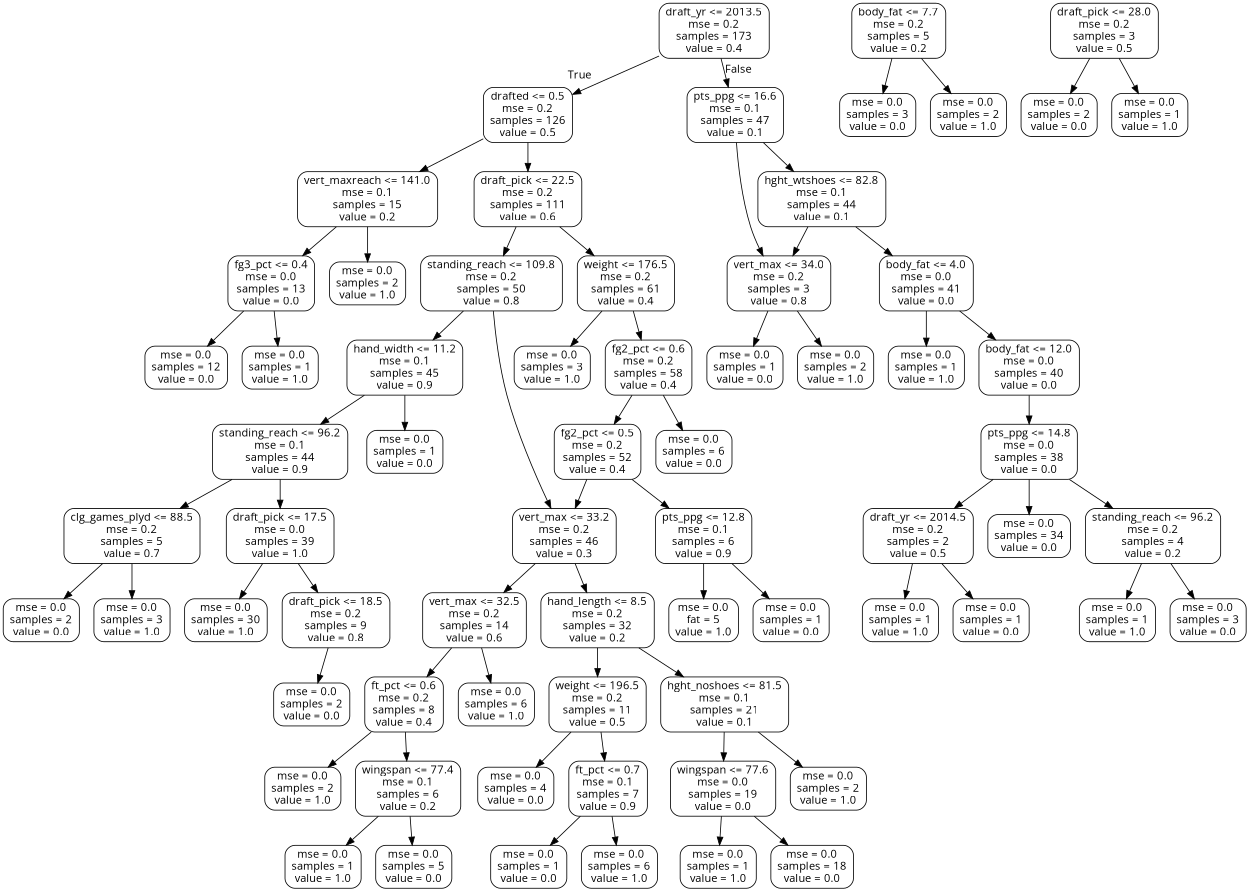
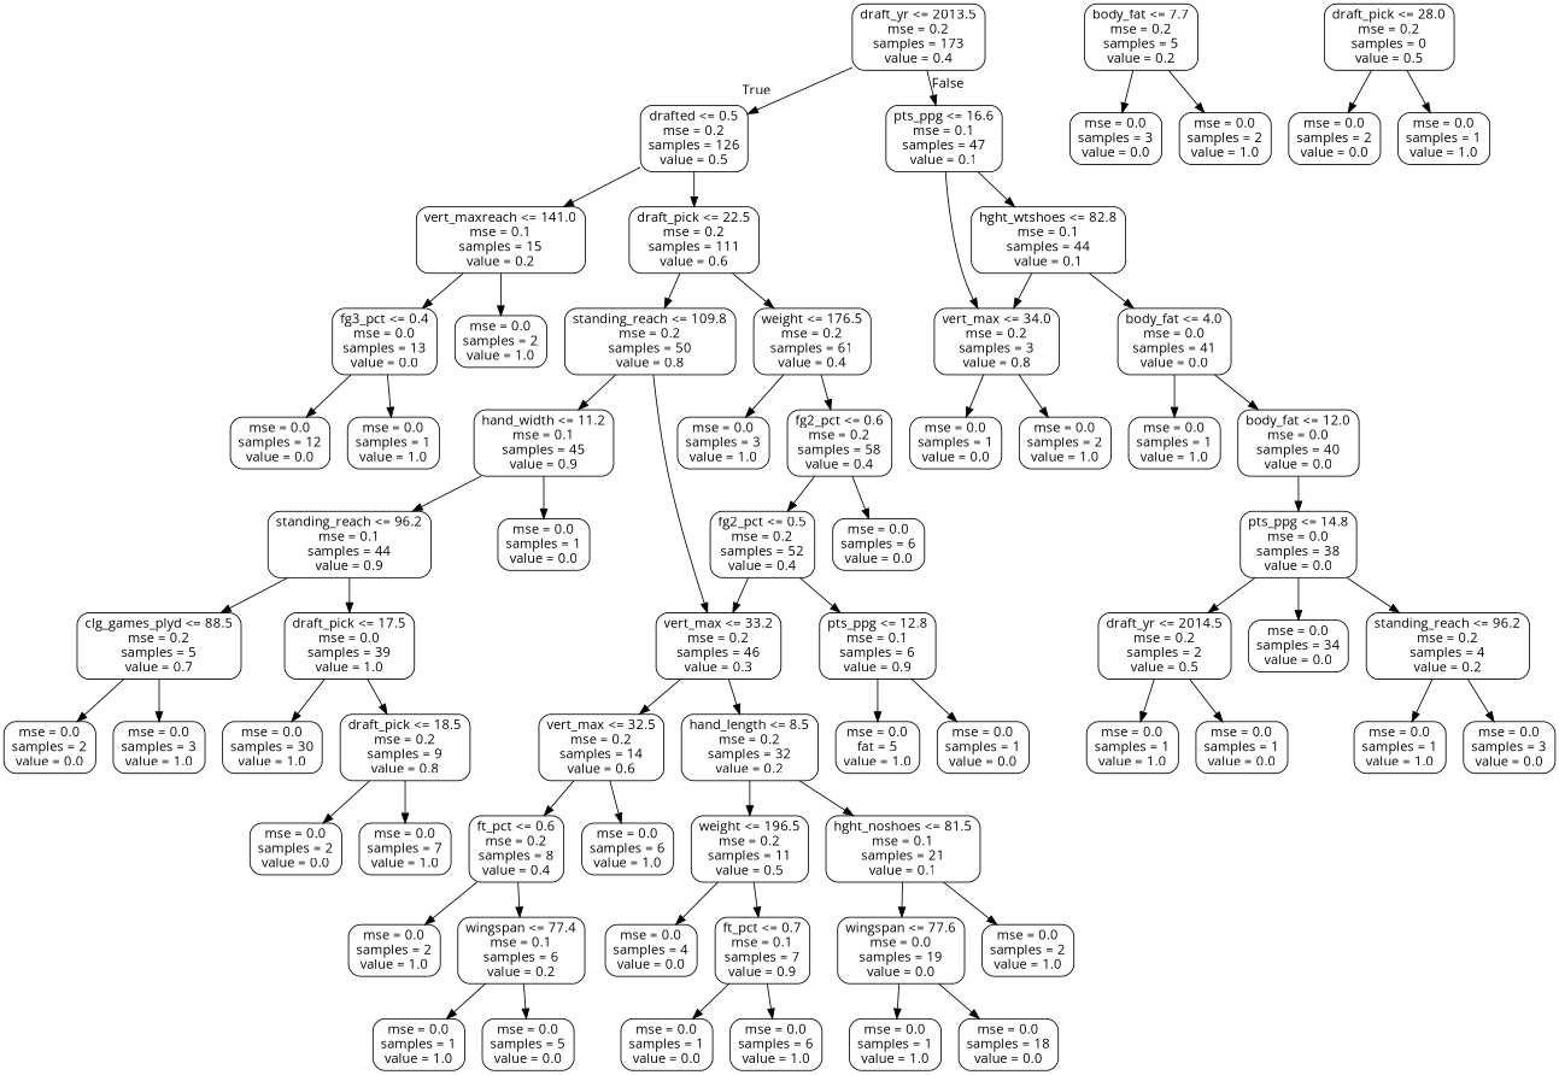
  digraph {
    fontname="Open Sans"
    node [color=black fontname="Open Sans" shape=box style=rounded]
    edge [fontname="Open Sans"]
    n1 [label="draft_yr <= 2013.5\nmse = 0.2\nsamples = 173\nvalue = 0.4"]
    n2 [label="drafted <= 0.5\nmse = 0.2\nsamples = 126\nvalue = 0.5"]
    n3 [label="pts_ppg <= 16.6\nmse = 0.1\nsamples = 47\nvalue = 0.1"]
    n4 [label="vert_maxreach <= 141.0\nmse = 0.1\nsamples = 15\nvalue = 0.2"]
    n5 [label="draft_pick <= 22.5\nmse = 0.2\nsamples = 111\nvalue = 0.6"]
    n6 [label="hght_wtshoes <= 82.8\nmse = 0.1\nsamples = 44\nvalue = 0.1"]
    n7 [label="vert_max <= 34.0\nmse = 0.2\nsamples = 3\nvalue = 0.8"]
    n8 [label="fg3_pct <= 0.4\nmse = 0.0\nsamples = 13\nvalue = 0.0"]
    n9 [label="mse = 0.0\nsamples = 2\nvalue = 1.0"]
    n10 [label="standing_reach <= 109.8\nmse = 0.2\nsamples = 50\nvalue = 0.8"]
    n11 [label="weight <= 176.5\nmse = 0.2\nsamples = 61\nvalue = 0.4"]
    n12 [label="mse = 0.0\nsamples = 12\nvalue = 0.0"]
    n13 [label="mse = 0.0\nsamples = 1\nvalue = 1.0"]
    n14 [label="hand_width <= 11.2\nmse = 0.1\nsamples = 45\nvalue = 0.9"]
    n15 [label="vert_max <= 33.2\nmse = 0.2\nsamples = 46\nvalue = 0.3"]
    n16 [label="mse = 0.0\nsamples = 3\nvalue = 1.0"]
    n17 [label="fg2_pct <= 0.6\nmse = 0.2\nsamples = 58\nvalue = 0.4"]
    n18 [label="standing_reach <= 96.2\nmse = 0.1\nsamples = 44\nvalue = 0.9"]
    n19 [label="mse = 0.0\nsamples = 1\nvalue = 0.0"]
    n20 [label="body_fat <= 7.7\nmse = 0.2\nsamples = 5\nvalue = 0.2"]
    n21 [label="mse = 0.0\nsamples = 3\nvalue = 0.0"]
    n22 [label="mse = 0.0\nsamples = 2\nvalue = 1.0"]
    n23 [label="clg_games_plyd <= 88.5\nmse = 0.2\nsamples = 5\nvalue = 0.7"]
    n24 [label="draft_pick <= 17.5\nmse = 0.0\nsamples = 39\nvalue = 1.0"]
    n25 [label="mse = 0.0\nsamples = 2\nvalue = 0.0"]
    n26 [label="mse = 0.0\nsamples = 3\nvalue = 1.0"]
    n27 [label="mse = 0.0\nsamples = 30\nvalue = 1.0"]
    n28 [label="draft_pick <= 18.5\nmse = 0.2\nsamples = 9\nvalue = 0.8"]
    n29 [label="mse = 0.0\nsamples = 2\nvalue = 0.0"]
+   n30 [label="mse = 0.0\nsamples = 7\nvalue = 1.0"]
    n31 [label="fg2_pct <= 0.5\nmse = 0.2\nsamples = 52\nvalue = 0.4"]
    n32 [label="mse = 0.0\nsamples = 6\nvalue = 0.0"]
    n33 [label="pts_ppg <= 12.8\nmse = 0.1\nsamples = 6\nvalue = 0.9"]
    n34 [label="vert_max <= 32.5\nmse = 0.2\nsamples = 14\nvalue = 0.6"]
    n35 [label="hand_length <= 8.5\nmse = 0.2\nsamples = 32\nvalue = 0.2"]
    n36 [label="mse = 0.0\nfat = 5\nvalue = 1.0"]
    n37 [label="mse = 0.0\nsamples = 1\nvalue = 0.0"]
    n38 [label="ft_pct <= 0.6\nmse = 0.2\nsamples = 8\nvalue = 0.4"]
    n39 [label="mse = 0.0\nsamples = 6\nvalue = 1.0"]
    n40 [label="weight <= 196.5\nmse = 0.2\nsamples = 11\nvalue = 0.5"]
    n41 [label="hght_noshoes <= 81.5\nmse = 0.1\nsamples = 21\nvalue = 0.1"]
    n42 [label="mse = 0.0\nsamples = 2\nvalue = 1.0"]
    n43 [label="wingspan <= 77.4\nmse = 0.1\nsamples = 6\nvalue = 0.2"]
    n44 [label="mse = 0.0\nsamples = 1\nvalue = 1.0"]
    n45 [label="mse = 0.0\nsamples = 5\nvalue = 0.0"]
    n46 [label="mse = 0.0\nsamples = 4\nvalue = 0.0"]
    n47 [label="ft_pct <= 0.7\nmse = 0.1\nsamples = 7\nvalue = 0.9"]
    n48 [label="wingspan <= 77.6\nmse = 0.0\nsamples = 19\nvalue = 0.0"]
    n49 [label="mse = 0.0\nsamples = 2\nvalue = 1.0"]
    n50 [label="mse = 0.0\nsamples = 1\nvalue = 0.0"]
    n51 [label="mse = 0.0\nsamples = 6\nvalue = 1.0"]
    n52 [label="mse = 0.0\nsamples = 1\nvalue = 1.0"]
    n53 [label="mse = 0.0\nsamples = 18\nvalue = 0.0"]
    n54 [label="body_fat <= 4.0\nmse = 0.0\nsamples = 41\nvalue = 0.0"]
    n55 [label="mse = 0.0\nsamples = 1\nvalue = 0.0"]
    n56 [label="mse = 0.0\nsamples = 2\nvalue = 1.0"]
    n57 [label="mse = 0.0\nsamples = 1\nvalue = 1.0"]
    n58 [label="body_fat <= 12.0\nmse = 0.0\nsamples = 40\nvalue = 0.0"]
-   n59 [label="draft_pick <= 28.0\nmse = 0.2\nsamples = 3\nvalue = 0.5"]
+   n59 [label="draft_pick <= 28.0\nmse = 0.2\nsamples = 0\nvalue = 0.5"]
    n60 [label="mse = 0.0\nsamples = 2\nvalue = 0.0"]
    n61 [label="mse = 0.0\nsamples = 1\nvalue = 1.0"]
    n62 [label="pts_ppg <= 14.8\nmse = 0.0\nsamples = 38\nvalue = 0.0"]
    n63 [label="draft_yr <= 2014.5\nmse = 0.2\nsamples = 2\nvalue = 0.5"]
    n64 [label="mse = 0.0\nsamples = 34\nvalue = 0.0"]
    n65 [label="standing_reach <= 96.2\nmse = 0.2\nsamples = 4\nvalue = 0.2"]
    n66 [label="mse = 0.0\nsamples = 1\nvalue = 1.0"]
    n67 [label="mse = 0.0\nsamples = 1\nvalue = 0.0"]
    n68 [label="mse = 0.0\nsamples = 1\nvalue = 1.0"]
    n69 [label="mse = 0.0\nsamples = 3\nvalue = 0.0"]
    n1 -> n2 [headlabel=True labelangle=45 labeldistance=2.5]
    n1 -> n3 [headlabel=False labelangle=-45 labeldistance=2.5]
    n2 -> n4
    n2 -> n5
    n3 -> n6
    n3 -> n7
    n4 -> n8
    n4 -> n9
    n5 -> n10
    n5 -> n11
    n6 -> n7
    n6 -> n54
    n7 -> n55
    n7 -> n56
    n8 -> n12
    n8 -> n13
    n10 -> n14
    n10 -> n15
    n11 -> n16
    n11 -> n17
    n14 -> n18
    n14 -> n19
    n15 -> n34
    n15 -> n35
    n17 -> n31
    n17 -> n32
    n18 -> n23
    n18 -> n24
    n20 -> n21
    n20 -> n22
    n23 -> n25
    n23 -> n26
    n24 -> n27
    n24 -> n28
    n28 -> n29
+   n28 -> n30
    n31 -> n15
    n31 -> n33
    n33 -> n36
    n33 -> n37
    n34 -> n38
    n34 -> n39
    n35 -> n40
    n35 -> n41
    n38 -> n42
    n38 -> n43
    n40 -> n46
    n40 -> n47
    n41 -> n48
    n41 -> n49
    n43 -> n44
    n43 -> n45
    n47 -> n50
    n47 -> n51
    n48 -> n52
    n48 -> n53
    n54 -> n57
    n54 -> n58
    n58 -> n62
    n59 -> n60
    n59 -> n61
    n62 -> n63
    n62 -> n64
    n62 -> n65
    n63 -> n66
    n63 -> n67
    n65 -> n68
    n65 -> n69
  }
